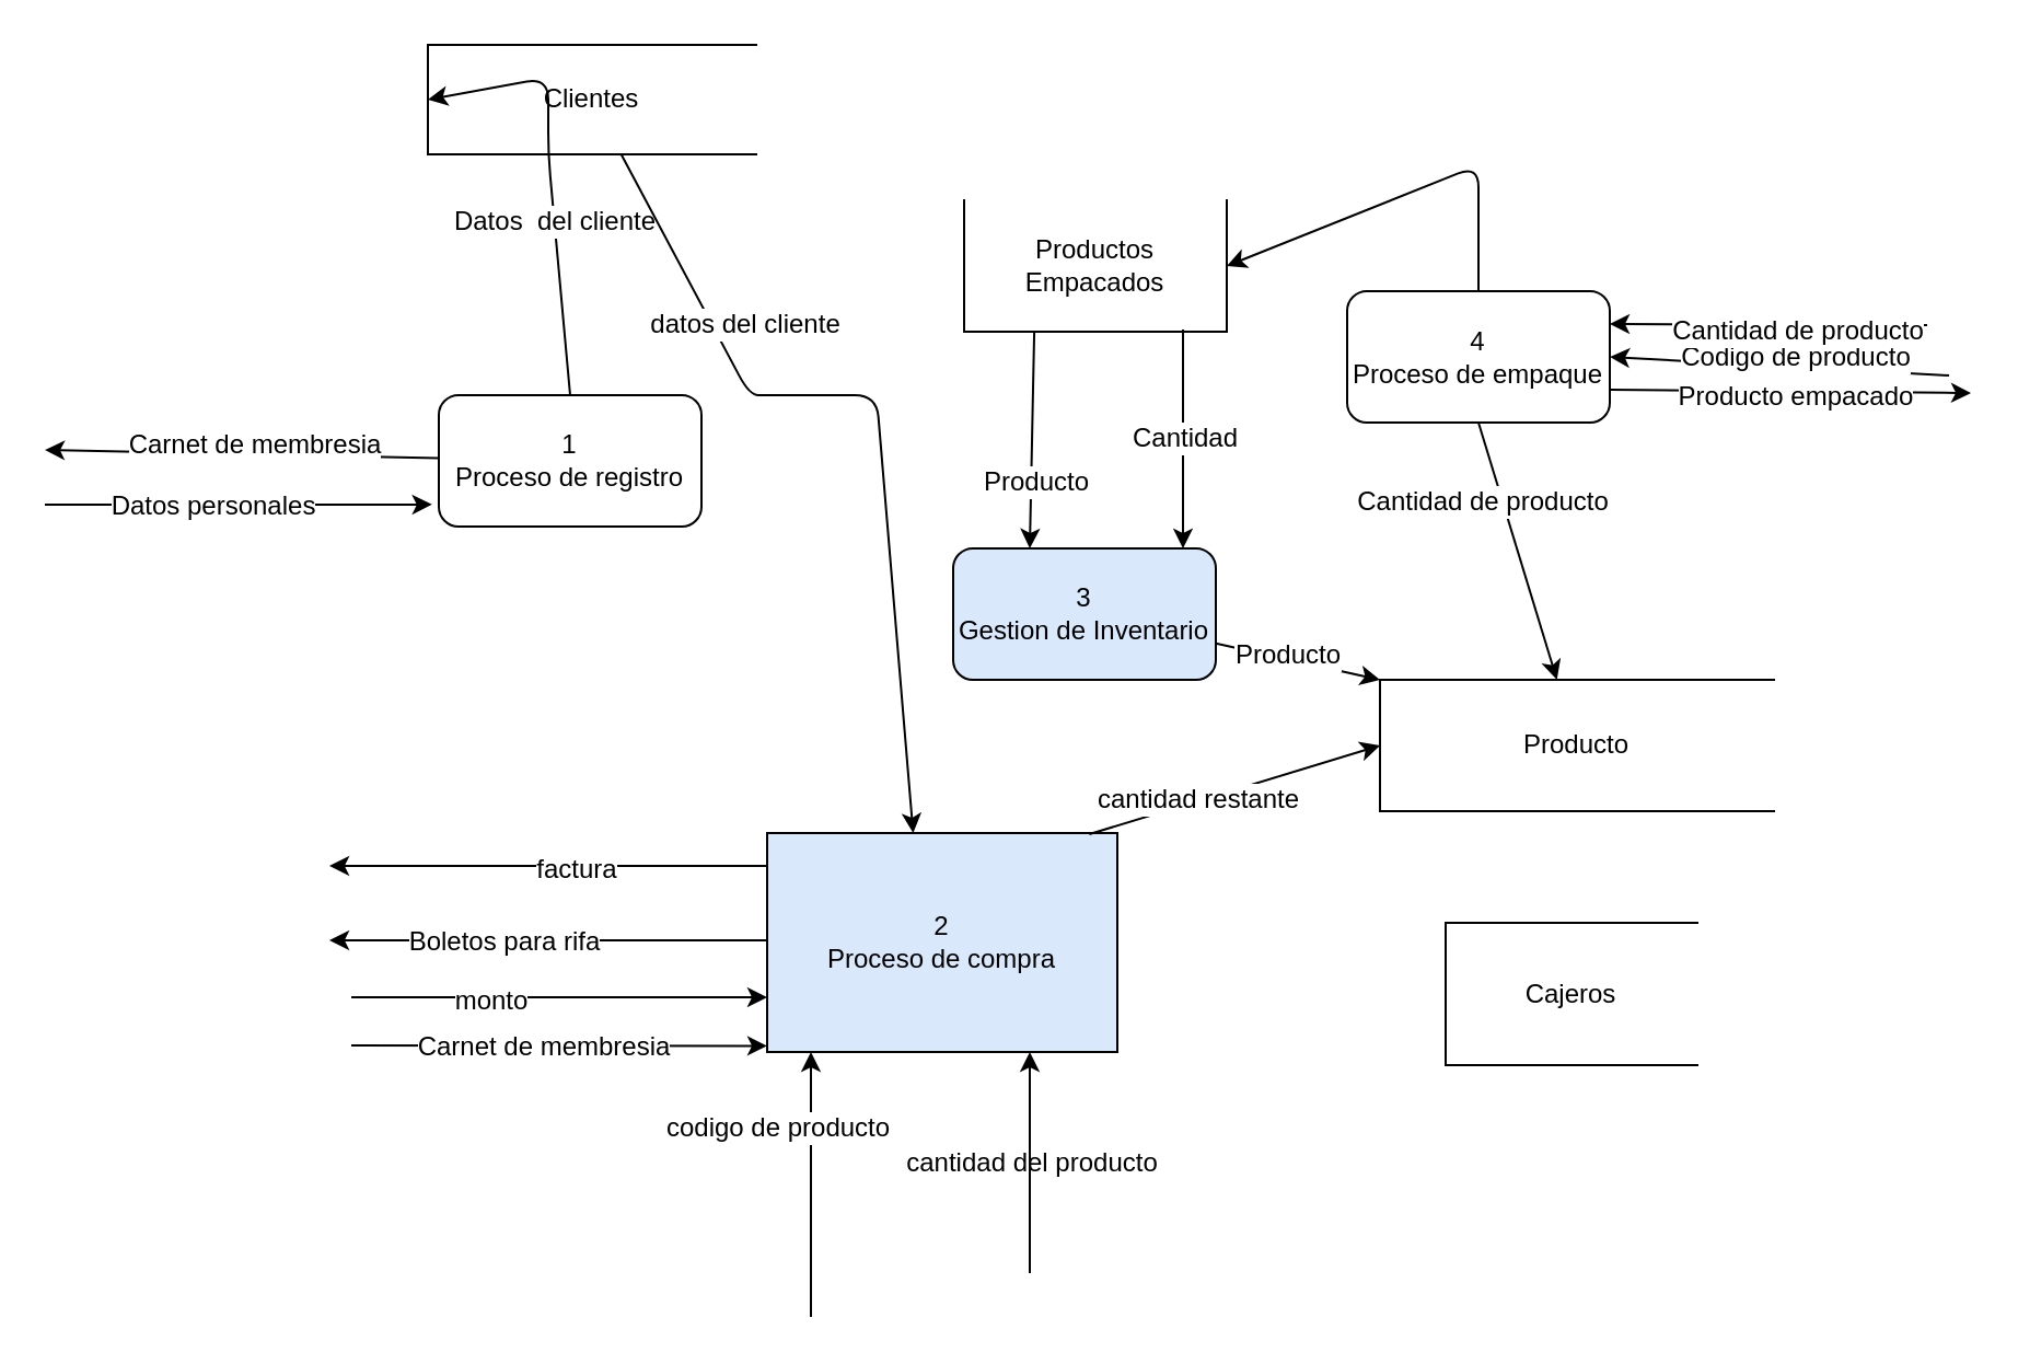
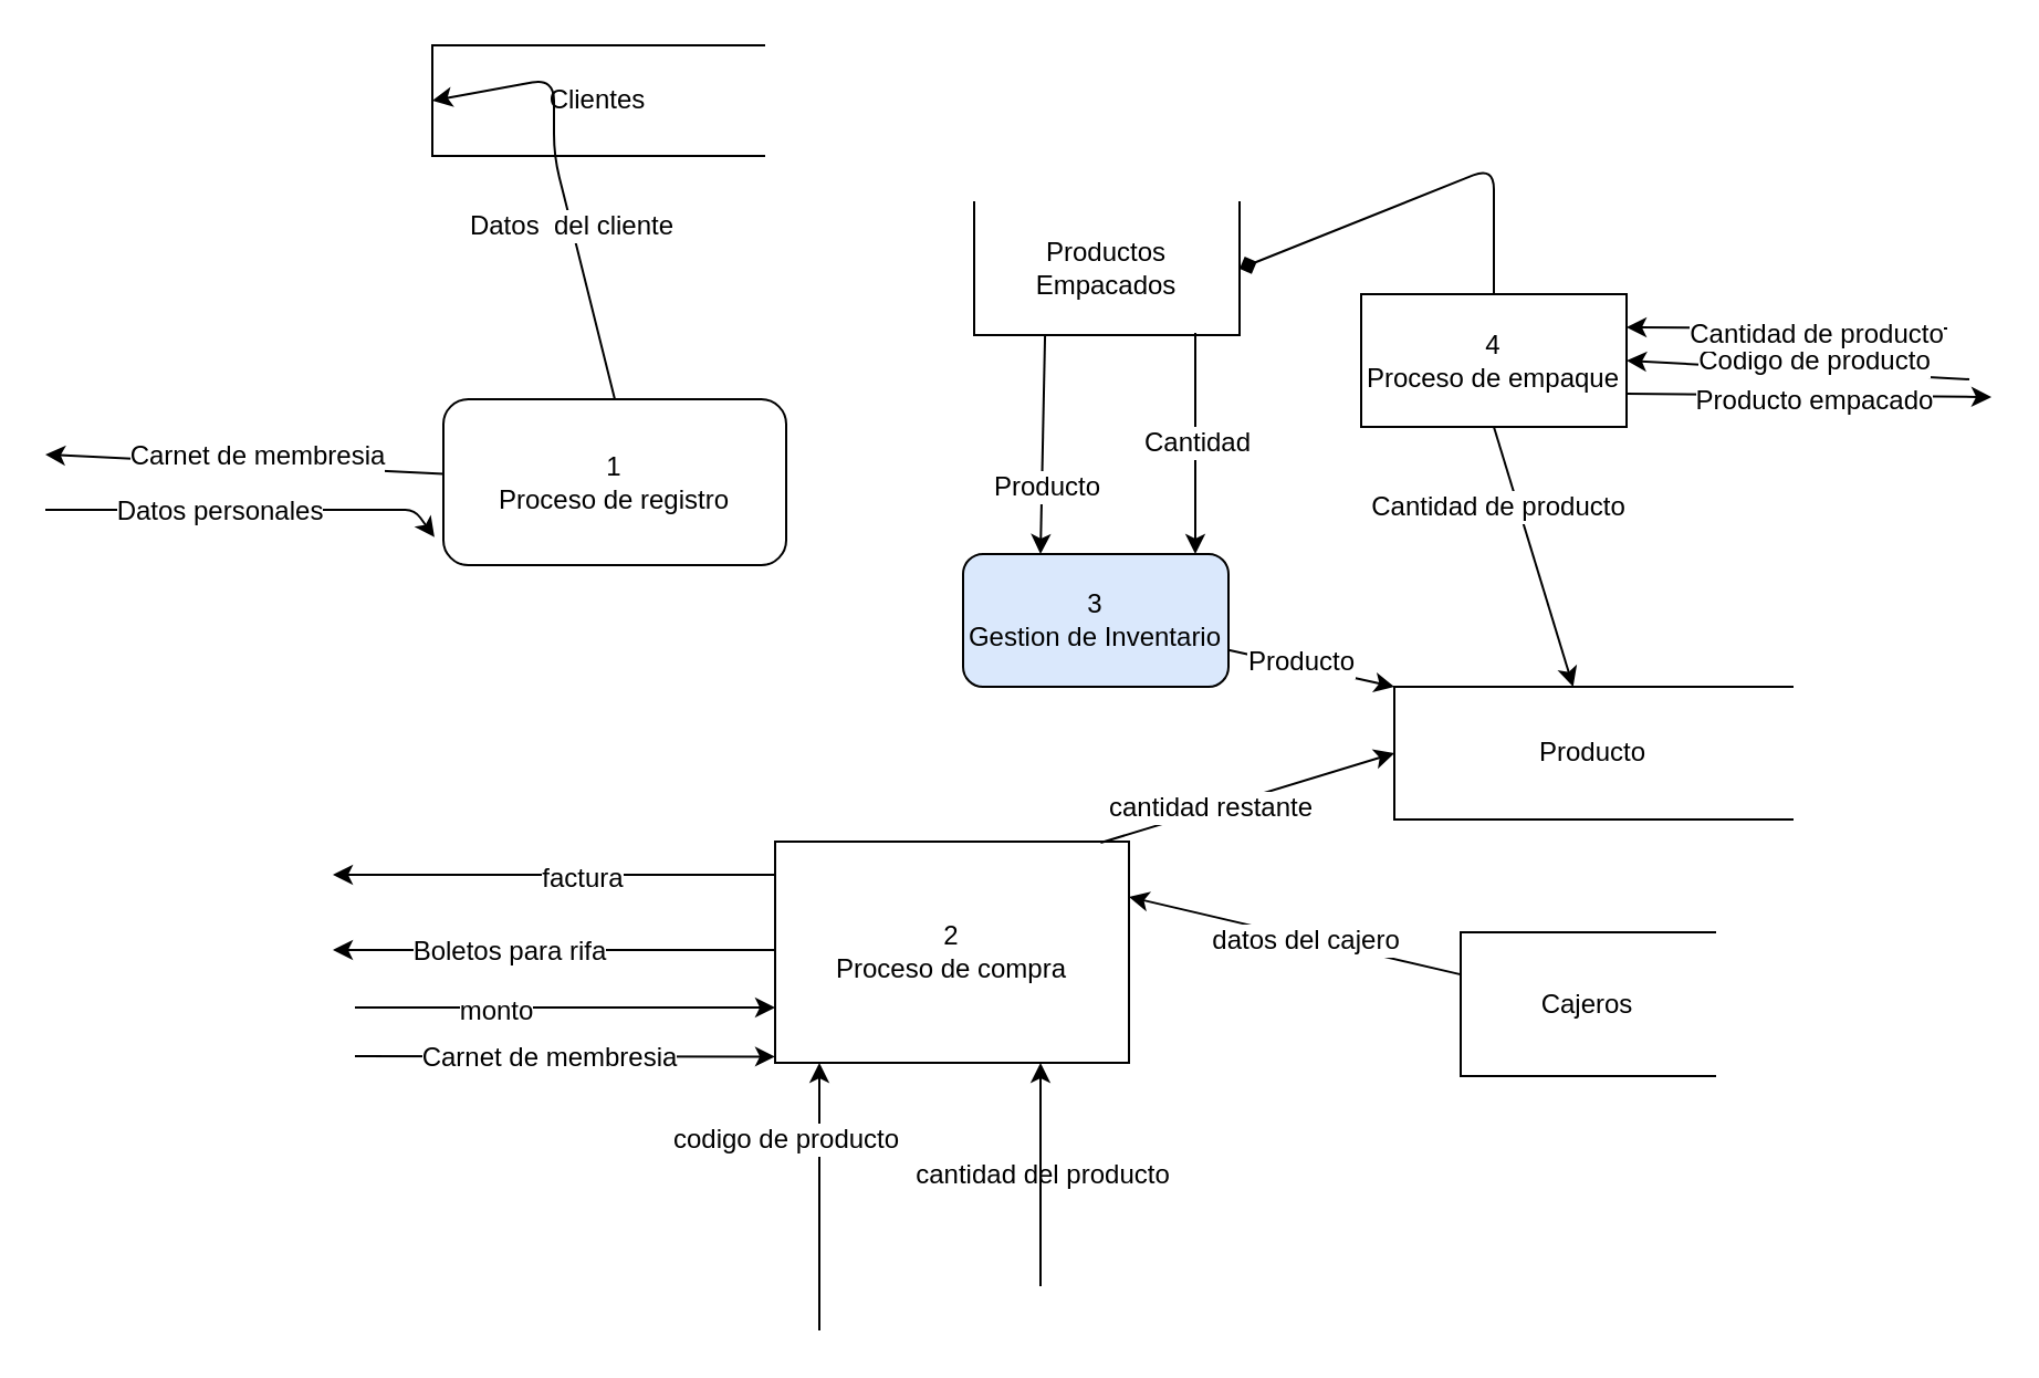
  <mxCell id="0" />
  <mxCell id="1" parent="0" />
  <mxCell id="2" value="" style="endArrow=classic;html=1;entryX=-0.026;entryY=0.832;entryDx=0;entryDy=0;entryPerimeter=0;" parent="1" target="4" edge="1"><mxGeometry width="50" height="50" relative="1" as="geometry"><mxPoint x="20" y="230" as="sourcePoint" /><mxPoint x="190" y="230" as="targetPoint" /><Array as="points"><mxPoint x="170" y="230" /><mxPoint x="187" y="230" /></Array></mxGeometry></mxCell>
  <mxCell id="3" value="Datos personales" style="text;html=1;resizable=0;points=[];align=center;verticalAlign=middle;labelBackgroundColor=#ffffff;" parent="2" vertex="1" connectable="0"><mxGeometry x="-0.214" y="-1" relative="1" as="geometry"><mxPoint x="6.5" y="-1" as="offset" /></mxGeometry></mxCell>
- <mxCell id="4" value="1&lt;br&gt;Proceso de registro" style="rounded=1;whiteSpace=wrap;html=1;" parent="1" vertex="1"><mxGeometry x="200" y="180" width="120" height="60" as="geometry" /></mxCell>
+ <mxCell id="4" value="1&lt;br&gt;Proceso de registro" style="rounded=1;whiteSpace=wrap;html=1;" parent="1" vertex="1"><mxGeometry x="200" y="180" width="155" height="75" as="geometry" /></mxCell>
  <mxCell id="5" value="" style="endArrow=classic;html=1;exitX=0.5;exitY=0;exitDx=0;exitDy=0;entryX=0.5;entryY=1;entryDx=0;entryDy=0;" parent="1" source="4" target="7" edge="1"><mxGeometry width="50" height="50" relative="1" as="geometry"><mxPoint x="184" y="160" as="sourcePoint" /><mxPoint x="320" y="90" as="targetPoint" /><Array as="points"><mxPoint x="250" y="70" /><mxPoint x="250" y="35" /></Array></mxGeometry></mxCell>
  <mxCell id="6" value="Datos&amp;nbsp; del cliente" style="text;html=1;resizable=0;points=[];align=center;verticalAlign=middle;labelBackgroundColor=#ffffff;" parent="5" vertex="1" connectable="0"><mxGeometry x="-0.204" relative="1" as="geometry"><mxPoint as="offset" /></mxGeometry></mxCell>
  <mxCell id="7" value="Clientes" style="shape=partialRectangle;whiteSpace=wrap;html=1;bottom=1;right=1;left=1;top=0;fillColor=none;routingCenterX=-0.5;direction=south;" parent="1" vertex="1"><mxGeometry x="195" y="20" width="150" height="50" as="geometry" /></mxCell>
  <mxCell id="8" value="" style="endArrow=classic;html=1;" parent="1" source="4" edge="1"><mxGeometry width="50" height="50" relative="1" as="geometry"><mxPoint x="200" y="210" as="sourcePoint" /><mxPoint x="20" y="205" as="targetPoint" /></mxGeometry></mxCell>
  <mxCell id="9" value="Carnet de membresia" style="text;html=1;resizable=0;points=[];align=center;verticalAlign=middle;labelBackgroundColor=#ffffff;" parent="8" vertex="1" connectable="0"><mxGeometry x="-0.14" y="1" relative="1" as="geometry"><mxPoint x="-7.5" y="-6" as="offset" /></mxGeometry></mxCell>
  <mxCell id="10" value="" style="endArrow=classic;html=1;entryX=0;entryY=0.75;entryDx=0;entryDy=0;" parent="1" target="12" edge="1"><mxGeometry width="50" height="50" relative="1" as="geometry"><mxPoint x="160" y="455" as="sourcePoint" /><mxPoint x="340" y="400" as="targetPoint" /></mxGeometry></mxCell>
  <mxCell id="11" value="monto" style="text;html=1;resizable=0;points=[];align=center;verticalAlign=middle;labelBackgroundColor=#ffffff;" parent="10" vertex="1" connectable="0"><mxGeometry x="-0.34" y="-1" relative="1" as="geometry"><mxPoint as="offset" /></mxGeometry></mxCell>
- <mxCell id="12" value="2&lt;br&gt;Proceso de compra" style="rounded=0;whiteSpace=wrap;html=1;fillColor=#dae8fc;" parent="1" vertex="1"><mxGeometry x="350" y="380" width="160" height="100" as="geometry" /></mxCell>
+ <mxCell id="12" value="2&lt;br&gt;Proceso de compra" style="rounded=0;whiteSpace=wrap;html=1;" parent="1" vertex="1"><mxGeometry x="350" y="380" width="160" height="100" as="geometry" /></mxCell>
  <mxCell id="13" value="" style="endArrow=classic;html=1;entryX=0;entryY=0.972;entryDx=0;entryDy=0;entryPerimeter=0;" parent="1" target="12" edge="1"><mxGeometry width="50" height="50" relative="1" as="geometry"><mxPoint x="160" y="477" as="sourcePoint" /><mxPoint x="250" y="450" as="targetPoint" /></mxGeometry></mxCell>
  <mxCell id="14" value="Carnet de membresia" style="text;html=1;resizable=0;points=[];align=center;verticalAlign=middle;labelBackgroundColor=#ffffff;" parent="13" vertex="1" connectable="0"><mxGeometry x="0.215" y="-3" relative="1" as="geometry"><mxPoint x="-27" y="-3" as="offset" /></mxGeometry></mxCell>
  <mxCell id="15" value="" style="endArrow=classic;html=1;" parent="1" edge="1"><mxGeometry width="50" height="50" relative="1" as="geometry"><mxPoint x="350" y="395" as="sourcePoint" /><mxPoint x="150" y="395" as="targetPoint" /><Array as="points"><mxPoint x="250" y="395" /><mxPoint x="180" y="395" /></Array></mxGeometry></mxCell>
  <mxCell id="16" value="factura" style="text;html=1;resizable=0;points=[];align=center;verticalAlign=middle;labelBackgroundColor=#ffffff;" parent="15" vertex="1" connectable="0"><mxGeometry x="-0.116" y="1" relative="1" as="geometry"><mxPoint as="offset" /></mxGeometry></mxCell>
  <mxCell id="17" value="" style="endArrow=classic;html=1;" parent="1" edge="1"><mxGeometry width="50" height="50" relative="1" as="geometry"><mxPoint x="350" y="429" as="sourcePoint" /><mxPoint x="150" y="429" as="targetPoint" /></mxGeometry></mxCell>
  <mxCell id="18" value="Boletos para rifa" style="text;html=1;resizable=0;points=[];align=center;verticalAlign=middle;labelBackgroundColor=#ffffff;" parent="17" vertex="1" connectable="0"><mxGeometry x="0.186" y="-1" relative="1" as="geometry"><mxPoint x="-1.5" y="1" as="offset" /></mxGeometry></mxCell>
- <mxCell id="19" value="" style="endArrow=classic;html=1;entryX=0.417;entryY=0;entryDx=0;entryDy=0;entryPerimeter=0;" parent="1" source="7" target="12" edge="1"><mxGeometry width="50" height="50" relative="1" as="geometry"><mxPoint x="550" y="340" as="sourcePoint" /><mxPoint x="430" y="180" as="targetPoint" /><Array as="points"><mxPoint x="342" y="180" /><mxPoint x="350" y="180" /><mxPoint x="370" y="180" /><mxPoint x="400" y="180" /></Array></mxGeometry></mxCell>
- <mxCell id="20" value="datos del cliente" style="text;html=1;resizable=0;points=[];align=center;verticalAlign=middle;labelBackgroundColor=#ffffff;" parent="19" vertex="1" connectable="0"><mxGeometry x="0.327" y="2" relative="1" as="geometry"><mxPoint x="-68" y="-103.5" as="offset" /></mxGeometry></mxCell>
  <mxCell id="21" value="Cajeros" style="shape=partialRectangle;whiteSpace=wrap;html=1;bottom=1;right=1;left=1;top=0;fillColor=none;routingCenterX=-0.5;direction=south;" parent="1" vertex="1"><mxGeometry x="660" y="421" width="115" height="65" as="geometry" /></mxCell>
  <mxCell id="22" value="" style="endArrow=classic;html=1;" parent="1" edge="1"><mxGeometry width="50" height="50" relative="1" as="geometry"><mxPoint x="370" y="601" as="sourcePoint" /><mxPoint x="370" y="480" as="targetPoint" /></mxGeometry></mxCell>
  <mxCell id="23" value="cantidad del producto" style="text;html=1;resizable=0;points=[];align=center;verticalAlign=middle;labelBackgroundColor=#ffffff;" parent="22" vertex="1" connectable="0"><mxGeometry x="-0.26" y="1" relative="1" as="geometry"><mxPoint x="101" y="-25.5" as="offset" /></mxGeometry></mxCell>
  <mxCell id="24" value="" style="endArrow=classic;html=1;entryX=0.75;entryY=1;entryDx=0;entryDy=0;" parent="1" target="12" edge="1"><mxGeometry width="50" height="50" relative="1" as="geometry"><mxPoint x="470" y="581" as="sourcePoint" /><mxPoint x="390" y="481" as="targetPoint" /></mxGeometry></mxCell>
  <mxCell id="25" value="codigo de producto" style="text;html=1;resizable=0;points=[];align=center;verticalAlign=middle;labelBackgroundColor=#ffffff;" parent="24" vertex="1" connectable="0"><mxGeometry x="-0.174" y="3" relative="1" as="geometry"><mxPoint x="-113" y="-24.5" as="offset" /></mxGeometry></mxCell>
+ <mxCell id="26" value="" style="endArrow=classic;html=1;entryX=1;entryY=0.25;entryDx=0;entryDy=0;" parent="1" source="21" target="12" edge="1"><mxGeometry width="50" height="50" relative="1" as="geometry"><mxPoint x="650" y="405" as="sourcePoint" /><mxPoint x="750" y="300" as="targetPoint" /></mxGeometry></mxCell>
+ <mxCell id="27" value="datos del cajero" style="text;html=1;resizable=0;points=[];align=center;verticalAlign=middle;labelBackgroundColor=#ffffff;" parent="26" vertex="1" connectable="0"><mxGeometry x="0.087" relative="1" as="geometry"><mxPoint x="11.5" y="3.5" as="offset" /></mxGeometry></mxCell>
  <mxCell id="28" value="Producto" style="shape=partialRectangle;whiteSpace=wrap;html=1;bottom=1;right=1;left=1;top=0;fillColor=none;routingCenterX=-0.5;direction=south;" parent="1" vertex="1"><mxGeometry x="630" y="310" width="180" height="60" as="geometry" /></mxCell>
  <mxCell id="29" value="" style="endArrow=classic;html=1;exitX=0.92;exitY=0.005;exitDx=0;exitDy=0;exitPerimeter=0;" parent="1" source="12" edge="1"><mxGeometry width="50" height="50" relative="1" as="geometry"><mxPoint x="500" y="370" as="sourcePoint" /><mxPoint x="630" y="340" as="targetPoint" /></mxGeometry></mxCell>
  <mxCell id="30" value="cantidad restante" style="text;html=1;resizable=0;points=[];align=center;verticalAlign=middle;labelBackgroundColor=#ffffff;" parent="29" vertex="1" connectable="0"><mxGeometry x="-0.246" y="1" relative="1" as="geometry"><mxPoint as="offset" /></mxGeometry></mxCell>
  <mxCell id="31" value="" style="endArrow=classic;html=1;entryX=1;entryY=0.5;entryDx=0;entryDy=0;" parent="1" target="37" edge="1"><mxGeometry width="50" height="50" relative="1" as="geometry"><mxPoint x="890" y="171" as="sourcePoint" /><mxPoint x="710" y="153.5" as="targetPoint" /></mxGeometry></mxCell>
  <mxCell id="32" value="Codigo de producto" style="text;html=1;resizable=0;points=[];align=center;verticalAlign=middle;labelBackgroundColor=#ffffff;" parent="31" vertex="1" connectable="0"><mxGeometry x="-0.248" y="3" relative="1" as="geometry"><mxPoint x="-12" y="-8.5" as="offset" /></mxGeometry></mxCell>
  <mxCell id="33" value="" style="endArrow=classic;html=1;entryX=1;entryY=0.25;entryDx=0;entryDy=0;" parent="1" target="37" edge="1"><mxGeometry width="50" height="50" relative="1" as="geometry"><mxPoint x="880" y="148" as="sourcePoint" /><mxPoint x="630" y="144" as="targetPoint" /></mxGeometry></mxCell>
  <mxCell id="34" value="Cantidad de producto" style="text;html=1;resizable=0;points=[];align=center;verticalAlign=middle;labelBackgroundColor=#ffffff;" parent="33" vertex="1" connectable="0"><mxGeometry x="-0.32" y="-3" relative="1" as="geometry"><mxPoint x="-11" y="6" as="offset" /></mxGeometry></mxCell>
  <mxCell id="35" value="" style="endArrow=classic;html=1;exitX=1;exitY=0.75;exitDx=0;exitDy=0;" parent="1" source="37" edge="1"><mxGeometry width="50" height="50" relative="1" as="geometry"><mxPoint x="840" y="171" as="sourcePoint" /><mxPoint x="900" y="179" as="targetPoint" /></mxGeometry></mxCell>
  <mxCell id="36" value="Producto empacado" style="text;html=1;resizable=0;points=[];align=center;verticalAlign=middle;labelBackgroundColor=#ffffff;" parent="35" vertex="1" connectable="0"><mxGeometry x="-0.287" y="-1" relative="1" as="geometry"><mxPoint x="26" y="1" as="offset" /></mxGeometry></mxCell>
- <mxCell id="37" value="4&lt;br&gt;Proceso de empaque" style="rounded=1;whiteSpace=wrap;html=1;" parent="1" vertex="1"><mxGeometry x="615" y="132.5" width="120" height="60" as="geometry" /></mxCell>
+ <mxCell id="37" value="4&lt;br&gt;Proceso de empaque" style="whiteSpace=wrap;html=1;rounded=0;" parent="1" vertex="1"><mxGeometry x="615" y="132.5" width="120" height="60" as="geometry" /></mxCell>
  <mxCell id="38" value="" style="endArrow=classic;html=1;exitX=0.5;exitY=1;exitDx=0;exitDy=0;" parent="1" source="37" target="28" edge="1"><mxGeometry width="50" height="50" relative="1" as="geometry"><mxPoint x="670" y="180" as="sourcePoint" /><mxPoint x="674.28" y="280.72" as="targetPoint" /></mxGeometry></mxCell>
  <mxCell id="39" value="Cantidad de producto" style="text;html=1;resizable=0;points=[];align=center;verticalAlign=middle;labelBackgroundColor=#ffffff;" parent="38" vertex="1" connectable="0"><mxGeometry x="-0.534" y="2" relative="1" as="geometry"><mxPoint x="-8.5" y="8.5" as="offset" /></mxGeometry></mxCell>
  <mxCell id="40" value="Productos Empacados" style="shape=partialRectangle;whiteSpace=wrap;html=1;bottom=1;right=1;left=1;top=0;fillColor=none;routingCenterX=-0.5;" parent="1" vertex="1"><mxGeometry x="440" y="91" width="120" height="60" as="geometry" /></mxCell>
- <mxCell id="41" value="" style="endArrow=classic;html=1;exitX=0.5;exitY=0;exitDx=0;exitDy=0;entryX=1;entryY=0.5;entryDx=0;entryDy=0;" parent="1" source="37" target="40" edge="1"><mxGeometry width="50" height="50" relative="1" as="geometry"><mxPoint x="640" y="152.5" as="sourcePoint" /><mxPoint x="675" y="60" as="targetPoint" /><Array as="points"><mxPoint x="675" y="75" /></Array></mxGeometry></mxCell>
+ <mxCell id="41" value="" style="endArrow=diamond;html=1;exitX=0.5;exitY=0;exitDx=0;exitDy=0;entryX=1;entryY=0.5;entryDx=0;entryDy=0;" parent="1" source="37" target="40" edge="1"><mxGeometry width="50" height="50" relative="1" as="geometry"><mxPoint x="640" y="152.5" as="sourcePoint" /><mxPoint x="675" y="60" as="targetPoint" /><Array as="points"><mxPoint x="675" y="75" /></Array></mxGeometry></mxCell>
  <mxCell id="42" value="" style="endArrow=classic;html=1;exitX=0.267;exitY=1;exitDx=0;exitDy=0;exitPerimeter=0;" parent="1" edge="1" source="40"><mxGeometry width="50" height="50" relative="1" as="geometry"><mxPoint x="470" y="140" as="sourcePoint" /><mxPoint x="470" y="250" as="targetPoint" /></mxGeometry></mxCell>
  <mxCell id="43" value="Producto" style="text;html=1;resizable=0;points=[];align=center;verticalAlign=middle;labelBackgroundColor=#ffffff;" parent="42" vertex="1" connectable="0"><mxGeometry x="0.382" y="2" relative="1" as="geometry"><mxPoint as="offset" /></mxGeometry></mxCell>
  <mxCell id="44" value="" style="endArrow=classic;html=1;" parent="1" edge="1"><mxGeometry width="50" height="50" relative="1" as="geometry"><mxPoint x="540" y="150" as="sourcePoint" /><mxPoint x="540" y="250" as="targetPoint" /></mxGeometry></mxCell>
  <mxCell id="45" value="Cantidad" style="text;html=1;resizable=0;points=[];align=center;verticalAlign=middle;labelBackgroundColor=#ffffff;" parent="44" vertex="1" connectable="0"><mxGeometry x="0.405" y="6" relative="1" as="geometry"><mxPoint x="-6" y="-20.5" as="offset" /></mxGeometry></mxCell>
  <mxCell id="46" value="3&lt;br&gt;Gestion de Inventario" style="rounded=1;whiteSpace=wrap;html=1;fillColor=#dae8fc;" parent="1" vertex="1"><mxGeometry x="435" y="250" width="120" height="60" as="geometry" /></mxCell>
  <mxCell id="47" value="" style="endArrow=classic;html=1;entryX=0;entryY=1;entryDx=0;entryDy=0;" parent="1" source="46" edge="1" target="28"><mxGeometry width="50" height="50" relative="1" as="geometry"><mxPoint x="560" y="200" as="sourcePoint" /><mxPoint x="630" y="280" as="targetPoint" /></mxGeometry></mxCell>
  <mxCell id="48" value="Producto" style="text;html=1;resizable=0;points=[];align=center;verticalAlign=middle;labelBackgroundColor=#ffffff;" parent="47" vertex="1" connectable="0"><mxGeometry x="-0.139" y="2" relative="1" as="geometry"><mxPoint as="offset" /></mxGeometry></mxCell>
